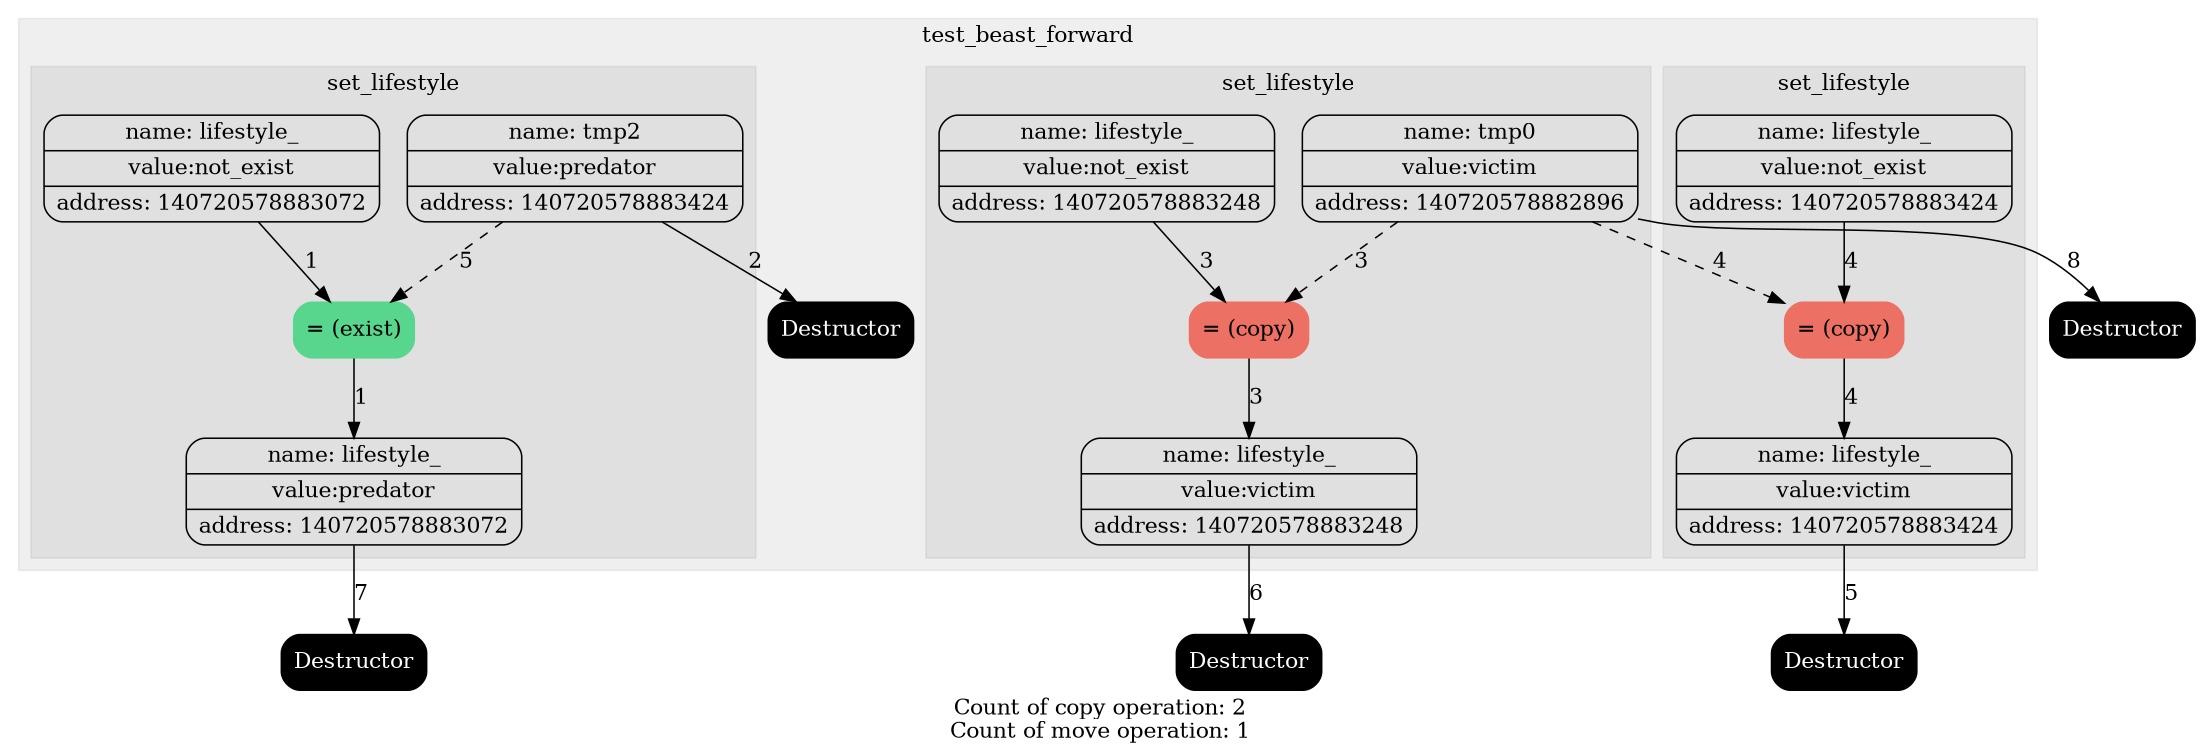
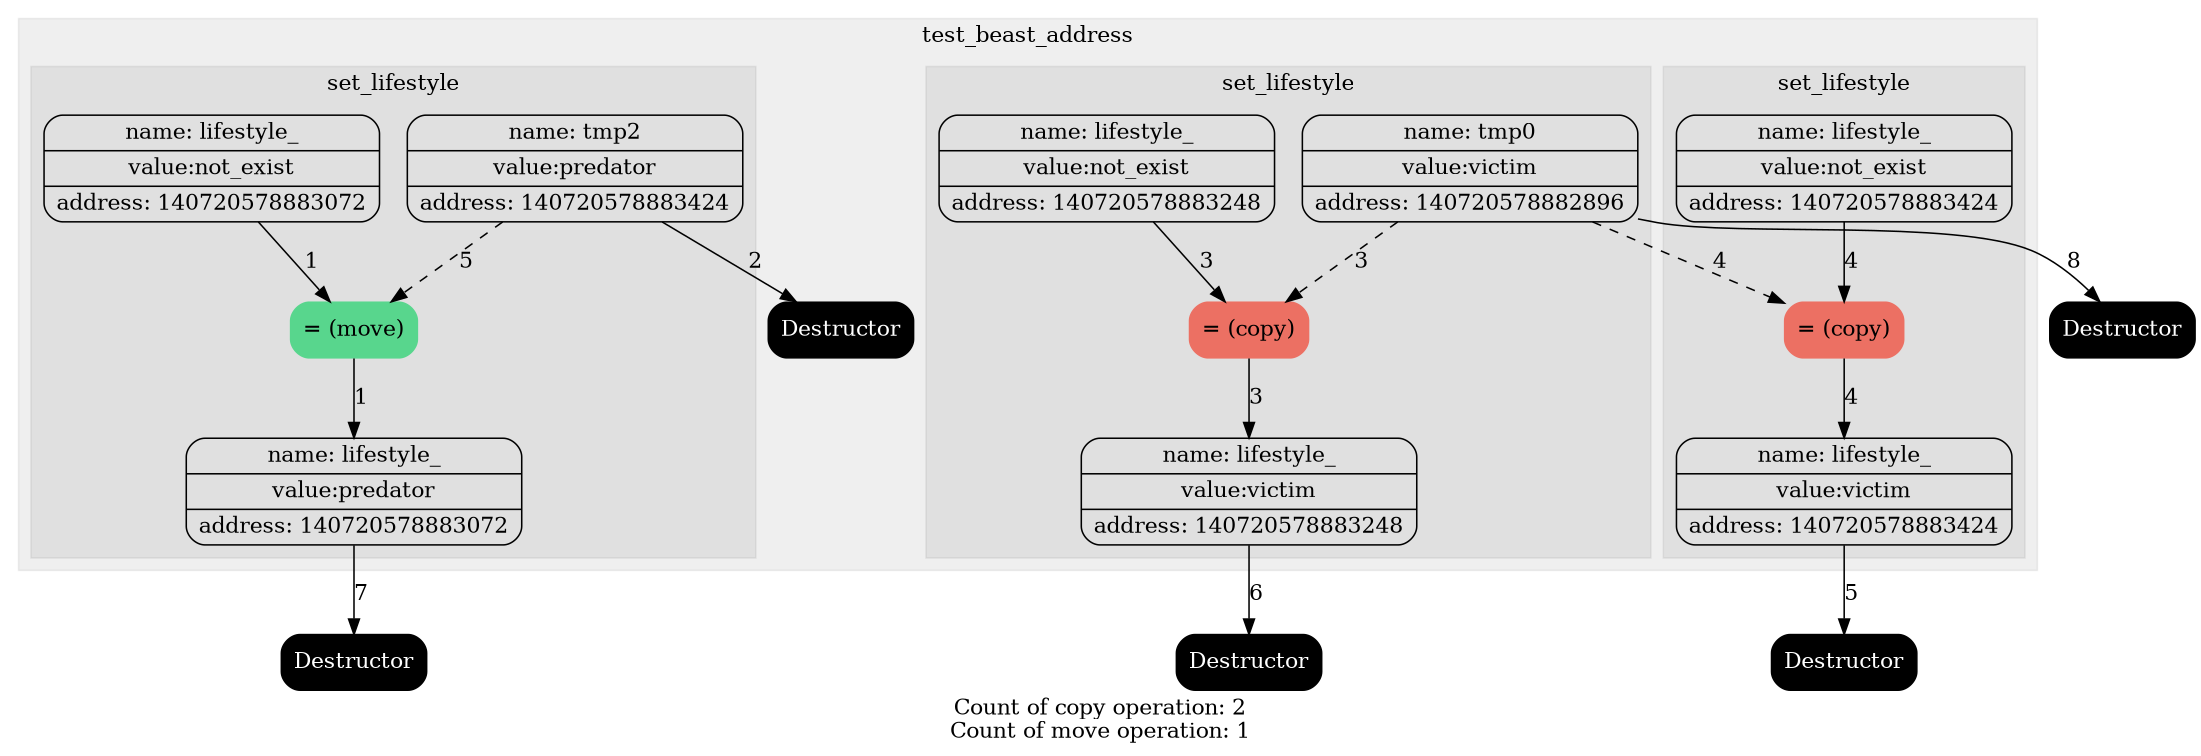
  digraph {
    label="Count of copy operation: 2\nCount of move operation: 1"
    trankdir=HR
    node [shape=Mrecord]
    n1 [label="{ {name: lifestyle_} | {value:not_exist} | {address: 140720578883072}} "]
-   n2 [color="#58D68D" label="= (exist)" style=filled]
+   n2 [color="#58D68D" label="= (move)" style=filled]
    n3 [label="{ {name: tmp2} | {value:predator} | {address: 140720578883424}} "]
    n4 [label="{ {name: lifestyle_} | {value:predator} | {address: 140720578883072}} "]
    n5 [label="{ {name: tmp0} | {value:victim} | {address: 140720578882896}} "]
    n6 [color="#EC7063" label="= (copy)" style=filled]
    n7 [label="{ {name: lifestyle_} | {value:not_exist} | {address: 140720578883248}} "]
    n8 [label="{ {name: lifestyle_} | {value:victim} | {address: 140720578883248}} "]
    n9 [color="#EC7063" label="= (copy)" style=filled]
    n10 [label="{ {name: lifestyle_} | {value:not_exist} | {address: 140720578883424}} "]
    n11 [label="{ {name: lifestyle_} | {value:victim} | {address: 140720578883424}} "]
    n12 [color=black fontcolor=white label=Destructor style=filled]
    n13 [color=black fontcolor=white label=Destructor style=filled]
    n14 [color=black fontcolor=white label=Destructor style=filled]
    n15 [color=black fontcolor=white label=Destructor style=filled]
    n16 [color=black fontcolor=white label=Destructor style=filled]
    subgraph cluster_1 {
      color="#00000010"
-     label=test_beast_forward
+     label=test_beast_address
      style=filled
      n12
      subgraph cluster_2 {
        color="#00000010"
        label=set_lifestyle
        style=filled
        n1
        n2
        n3
        n4
      }
      subgraph cluster_3 {
        color="#00000010"
        label=set_lifestyle
        style=filled
        n5
        n6
        n7
        n8
      }
      subgraph cluster_4 {
        color="#00000010"
        label=set_lifestyle
        style=filled
        n9
        n10
        n11
      }
    }
    n1 -> n2 [label=1]
    n2 -> n4 [label=1]
    n3 -> n2 [label=5 style=dashed]
    n3 -> n12 [label=2]
    n4 -> n13 [label=7]
    n5 -> n6 [label=3 style=dashed]
    n5 -> n9 [label=4 style=dashed]
    n5 -> n14 [label=8]
    n6 -> n8 [label=3]
    n7 -> n6 [label=3]
    n8 -> n15 [label=6]
    n9 -> n11 [label=4]
    n10 -> n9 [label=4]
    n11 -> n16 [label=5]
  }
